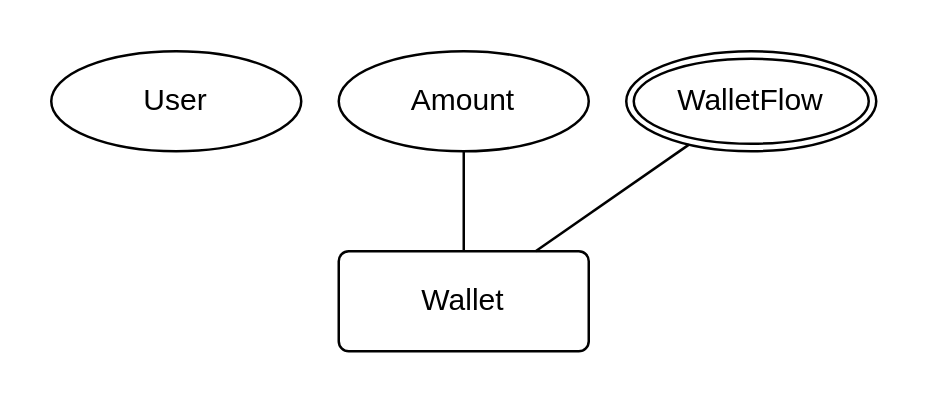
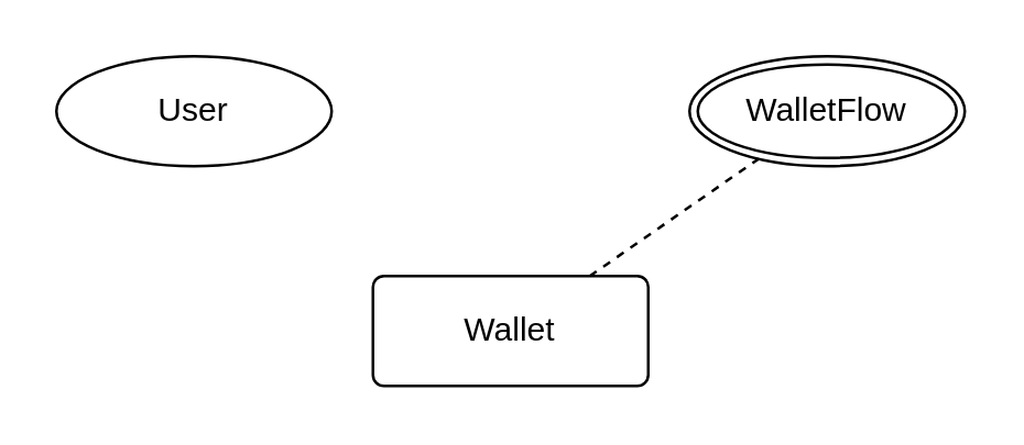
  <mxCell id="0" />
  <mxCell id="1" parent="0" />
  <mxCell id="2" value="Wallet" style="rounded=1;arcSize=10;whiteSpace=wrap;html=1;align=center;" parent="1" vertex="1"><mxGeometry x="135" y="100" width="100" height="40" as="geometry" /></mxCell>
  <mxCell id="3" value="User" style="ellipse;whiteSpace=wrap;html=1;align=center;" parent="1" vertex="1"><mxGeometry x="20" y="20" width="100" height="40" as="geometry" /></mxCell>
- <mxCell id="4" value="Amount" style="ellipse;whiteSpace=wrap;html=1;align=center;" parent="1" vertex="1"><mxGeometry x="135" y="20" width="100" height="40" as="geometry" /></mxCell>
- <mxCell id="5" value="" style="endArrow=none;html=1;rounded=0;" parent="1" source="4" target="2" edge="1"><mxGeometry relative="1" as="geometry"><mxPoint x="79" y="66" as="sourcePoint" /><mxPoint x="159" y="110" as="targetPoint" /></mxGeometry></mxCell>
  <mxCell id="6" value="WalletFlow" style="ellipse;shape=doubleEllipse;margin=3;whiteSpace=wrap;html=1;align=center;" parent="1" vertex="1"><mxGeometry x="250" y="20" width="100" height="40" as="geometry" /></mxCell>
- <mxCell id="7" value="" style="endArrow=none;html=1;rounded=0;" parent="1" source="2" target="6" edge="1"><mxGeometry relative="1" as="geometry"><mxPoint x="270" y="120" as="sourcePoint" /><mxPoint x="430" y="120" as="targetPoint" /></mxGeometry></mxCell>
+ <mxCell id="7" value="" style="endArrow=none;html=1;rounded=0;dashed=1;" parent="1" source="2" target="6" edge="1"><mxGeometry relative="1" as="geometry"><mxPoint x="270" y="120" as="sourcePoint" /><mxPoint x="430" y="120" as="targetPoint" /></mxGeometry></mxCell>
